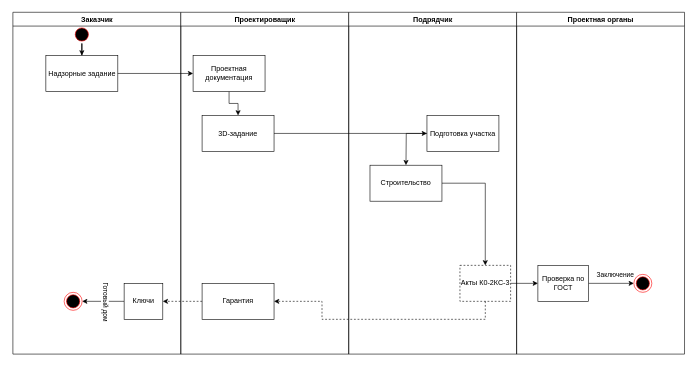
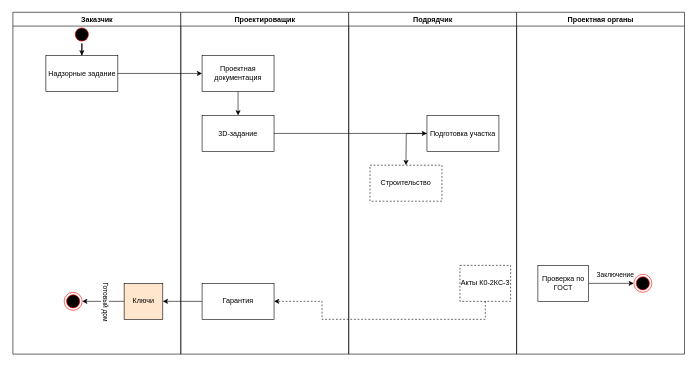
  <mxCell id="0" />
  <mxCell id="1" parent="0" />
  <mxCell id="2" value="Заказчик" style="swimlane;whiteSpace=wrap" parent="1" vertex="1"><mxGeometry x="20.5" y="20" width="280" height="570" as="geometry" /></mxCell>
  <mxCell id="3" style="edgeStyle=orthogonalEdgeStyle;rounded=0;orthogonalLoop=1;jettySize=auto;html=1;entryX=0.5;entryY=0;entryDx=0;entryDy=0;" parent="2" source="4" target="5" edge="1"><mxGeometry relative="1" as="geometry" /></mxCell>
  <mxCell id="4" value="" style="ellipse;shape=startState;fillColor=#000000;strokeColor=#ff0000;" parent="2" vertex="1"><mxGeometry x="100" y="22" width="30" height="30" as="geometry" /></mxCell>
  <mxCell id="5" value="Надзорные задание" style="rounded=0;whiteSpace=wrap;html=1;" parent="2" vertex="1"><mxGeometry x="55" y="72" width="120" height="60" as="geometry" /></mxCell>
  <mxCell id="6" style="edgeStyle=orthogonalEdgeStyle;rounded=0;orthogonalLoop=1;jettySize=auto;html=1;entryX=1;entryY=0.5;entryDx=0;entryDy=0;" parent="2" source="8" target="9" edge="1"><mxGeometry relative="1" as="geometry" /></mxCell>
  <mxCell id="7" value="Готовый дом" style="edgeLabel;html=1;align=center;verticalAlign=middle;resizable=0;points=[];rotation=90;" parent="6" vertex="1" connectable="0"><mxGeometry x="0.429" y="1" relative="1" as="geometry"><mxPoint x="20" y="-1" as="offset" /></mxGeometry></mxCell>
- <mxCell id="8" value="Ключи" style="rounded=0;whiteSpace=wrap;html=1;" parent="2" vertex="1"><mxGeometry x="185.5" y="452" width="64.5" height="60" as="geometry" /></mxCell>
+ <mxCell id="8" value="Ключи" style="rounded=0;whiteSpace=wrap;html=1;fillColor=#ffe6cc;" parent="2" vertex="1"><mxGeometry x="185.5" y="452" width="64.5" height="60" as="geometry" /></mxCell>
  <mxCell id="9" value="" style="ellipse;html=1;shape=endState;fillColor=#000000;strokeColor=#ff0000;" parent="2" vertex="1"><mxGeometry x="85.5" y="467" width="30" height="30" as="geometry" /></mxCell>
  <mxCell id="10" value="Проектироващик" style="swimlane;whiteSpace=wrap" parent="1" vertex="1"><mxGeometry x="300.5" y="20" width="280" height="570" as="geometry" /></mxCell>
  <mxCell id="11" style="edgeStyle=orthogonalEdgeStyle;rounded=0;orthogonalLoop=1;jettySize=auto;html=1;entryX=0.5;entryY=0;entryDx=0;entryDy=0;" parent="10" source="12" target="13" edge="1"><mxGeometry relative="1" as="geometry" /></mxCell>
- <mxCell id="12" value="Проектная документация" style="rounded=0;whiteSpace=wrap;html=1;" parent="10" vertex="1"><mxGeometry x="20.5" y="72" width="120" height="60" as="geometry" /></mxCell>
+ <mxCell id="12" value="Проектная документация" style="rounded=0;whiteSpace=wrap;html=1;" parent="10" vertex="1"><mxGeometry x="35.5" y="72" width="120" height="60" as="geometry" /></mxCell>
  <mxCell id="13" value="3D-задание" style="rounded=0;whiteSpace=wrap;html=1;" parent="10" vertex="1"><mxGeometry x="35.5" y="172" width="120" height="60" as="geometry" /></mxCell>
  <mxCell id="14" value="Гарантия" style="rounded=0;whiteSpace=wrap;html=1;" parent="10" vertex="1"><mxGeometry x="35.5" y="452" width="120" height="60" as="geometry" /></mxCell>
  <mxCell id="15" value="Подрядчик" style="swimlane;whiteSpace=wrap" parent="1" vertex="1"><mxGeometry x="580.5" y="20" width="280" height="570" as="geometry" /></mxCell>
  <mxCell id="16" style="edgeStyle=orthogonalEdgeStyle;rounded=0;orthogonalLoop=1;jettySize=auto;html=1;entryX=0.5;entryY=0;entryDx=0;entryDy=0;" parent="15" source="17" edge="1"><mxGeometry relative="1" as="geometry"><mxPoint x="95.5" y="255" as="targetPoint" /></mxGeometry></mxCell>
  <mxCell id="17" value="Подготовка участка" style="rounded=0;whiteSpace=wrap;html=1;" parent="15" vertex="1"><mxGeometry x="130.5" y="172" width="120" height="60" as="geometry" /></mxCell>
  <mxCell id="18" value="Акты К0-2КС-3" style="rounded=0;whiteSpace=wrap;html=1;dashed=1;" parent="15" vertex="1"><mxGeometry x="185.5" y="422" width="84.5" height="60" as="geometry" /></mxCell>
- <mxCell id="19" style="edgeStyle=orthogonalEdgeStyle;rounded=0;orthogonalLoop=1;jettySize=auto;html=1;entryX=0.5;entryY=0;entryDx=0;entryDy=0;" edge="1" parent="15" source="20" target="18"><mxGeometry relative="1" as="geometry" /></mxCell>
- <mxCell id="20" value="Строительство" style="rounded=0;whiteSpace=wrap;html=1;" vertex="1" parent="15"><mxGeometry x="35.5" y="255" width="120" height="60" as="geometry" /></mxCell>
+ <mxCell id="20" value="Строительство" style="rounded=0;whiteSpace=wrap;html=1;dashed=1;" vertex="1" parent="15"><mxGeometry x="35.5" y="255" width="120" height="60" as="geometry" /></mxCell>
  <mxCell id="21" style="edgeStyle=orthogonalEdgeStyle;rounded=0;orthogonalLoop=1;jettySize=auto;html=1;entryX=0;entryY=0.5;entryDx=0;entryDy=0;" parent="1" source="5" target="12" edge="1"><mxGeometry relative="1" as="geometry" /></mxCell>
  <mxCell id="22" value="Проектная органы" style="swimlane;whiteSpace=wrap;startSize=23;" parent="1" vertex="1"><mxGeometry x="860.5" y="20" width="280" height="570" as="geometry" /></mxCell>
  <mxCell id="23" style="edgeStyle=orthogonalEdgeStyle;rounded=0;orthogonalLoop=1;jettySize=auto;html=1;entryX=0;entryY=0.5;entryDx=0;entryDy=0;" parent="22" source="25" target="26" edge="1"><mxGeometry relative="1" as="geometry" /></mxCell>
  <mxCell id="24" value="Заключение" style="edgeLabel;html=1;align=center;verticalAlign=middle;resizable=0;points=[];" parent="23" vertex="1" connectable="0"><mxGeometry x="-0.113" y="1" relative="1" as="geometry"><mxPoint x="11" y="-14" as="offset" /></mxGeometry></mxCell>
  <mxCell id="25" value="Проверка по ГОСТ" style="rounded=0;whiteSpace=wrap;html=1;" parent="22" vertex="1"><mxGeometry x="35.5" y="422" width="84.5" height="60" as="geometry" /></mxCell>
  <mxCell id="26" value="" style="ellipse;html=1;shape=endState;fillColor=#000000;strokeColor=#ff0000;" parent="22" vertex="1"><mxGeometry x="195.5" y="437" width="30" height="30" as="geometry" /></mxCell>
  <mxCell id="27" style="edgeStyle=orthogonalEdgeStyle;rounded=0;orthogonalLoop=1;jettySize=auto;html=1;entryX=0;entryY=0.5;entryDx=0;entryDy=0;" parent="1" source="13" target="17" edge="1"><mxGeometry relative="1" as="geometry" /></mxCell>
- <mxCell id="28" style="edgeStyle=orthogonalEdgeStyle;rounded=0;orthogonalLoop=1;jettySize=auto;html=1;entryX=0;entryY=0.5;entryDx=0;entryDy=0;" parent="1" source="18" target="25" edge="1"><mxGeometry relative="1" as="geometry" /></mxCell>
  <mxCell id="29" style="edgeStyle=orthogonalEdgeStyle;rounded=0;orthogonalLoop=1;jettySize=auto;html=1;entryX=1;entryY=0.5;entryDx=0;entryDy=0;dashed=1;" parent="1" source="18" target="14" edge="1"><mxGeometry relative="1" as="geometry"><Array as="points"><mxPoint x="808" y="532" /><mxPoint x="536" y="532" /><mxPoint x="536" y="502" /></Array></mxGeometry></mxCell>
- <mxCell id="30" style="edgeStyle=orthogonalEdgeStyle;rounded=0;orthogonalLoop=1;jettySize=auto;html=1;entryX=1;entryY=0.5;entryDx=0;entryDy=0;dashed=1;" parent="1" source="14" target="8" edge="1"><mxGeometry relative="1" as="geometry" /></mxCell>
+ <mxCell id="30" style="edgeStyle=orthogonalEdgeStyle;rounded=0;orthogonalLoop=1;jettySize=auto;html=1;entryX=1;entryY=0.5;entryDx=0;entryDy=0;" parent="1" source="14" target="8" edge="1"><mxGeometry relative="1" as="geometry" /></mxCell>
